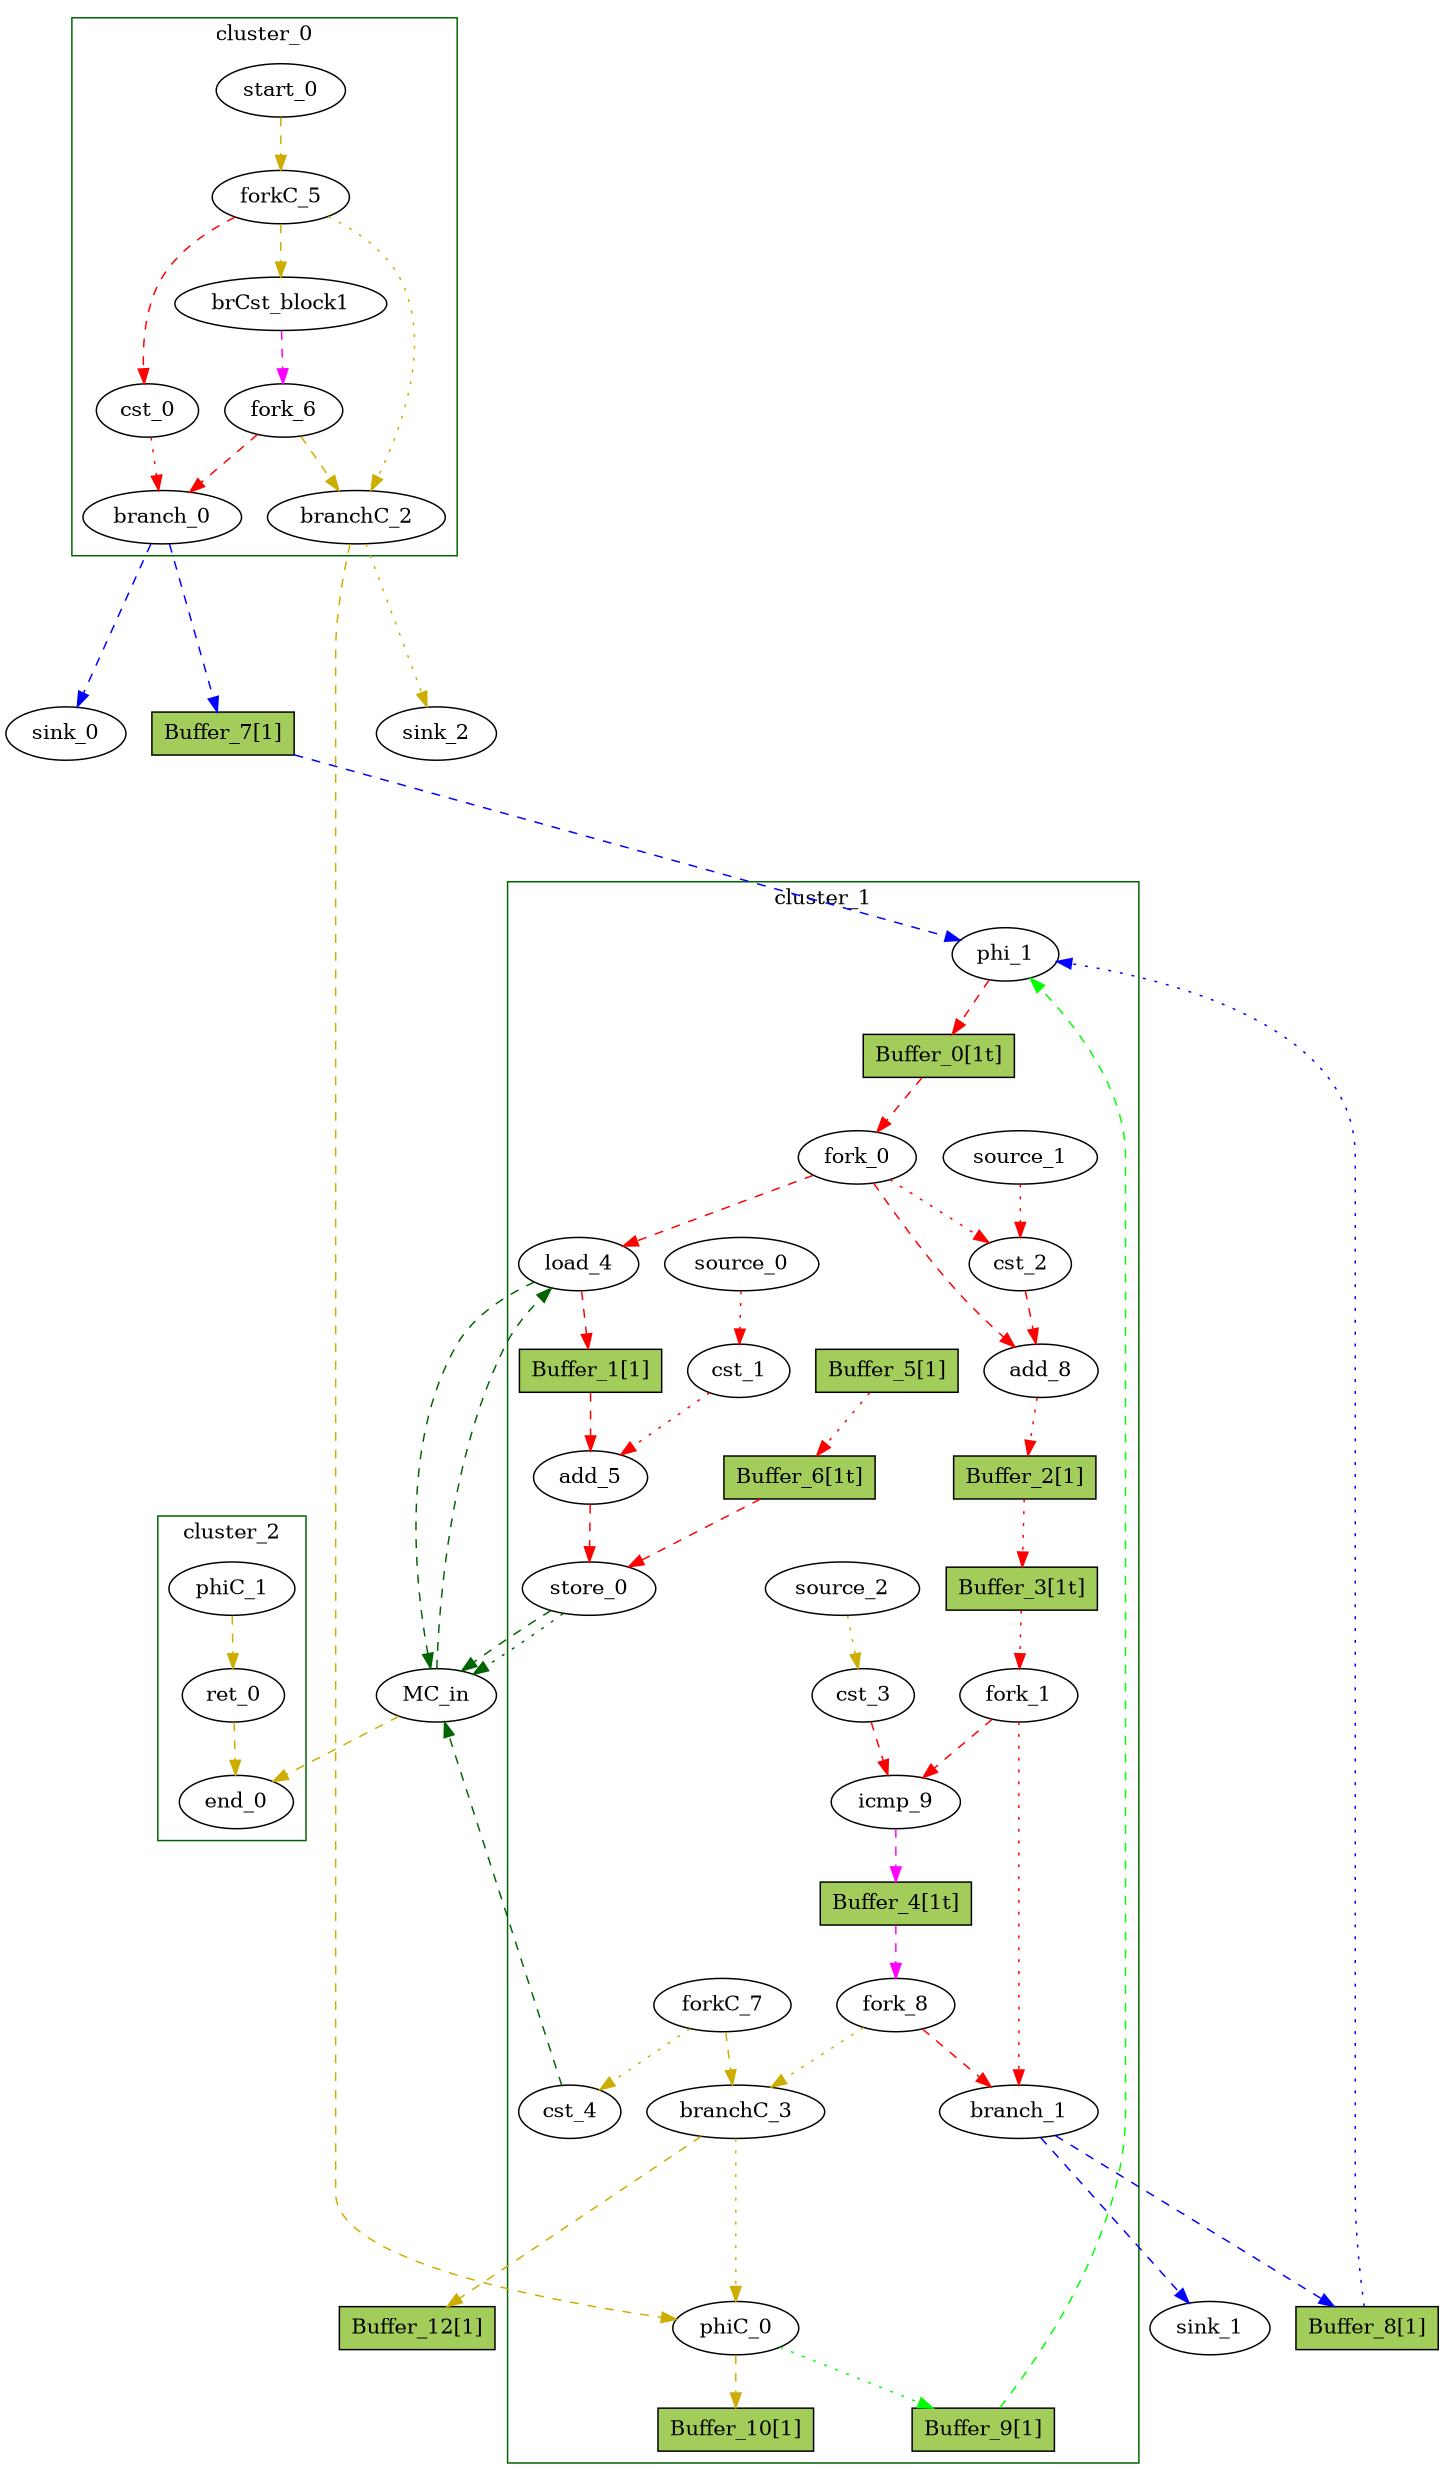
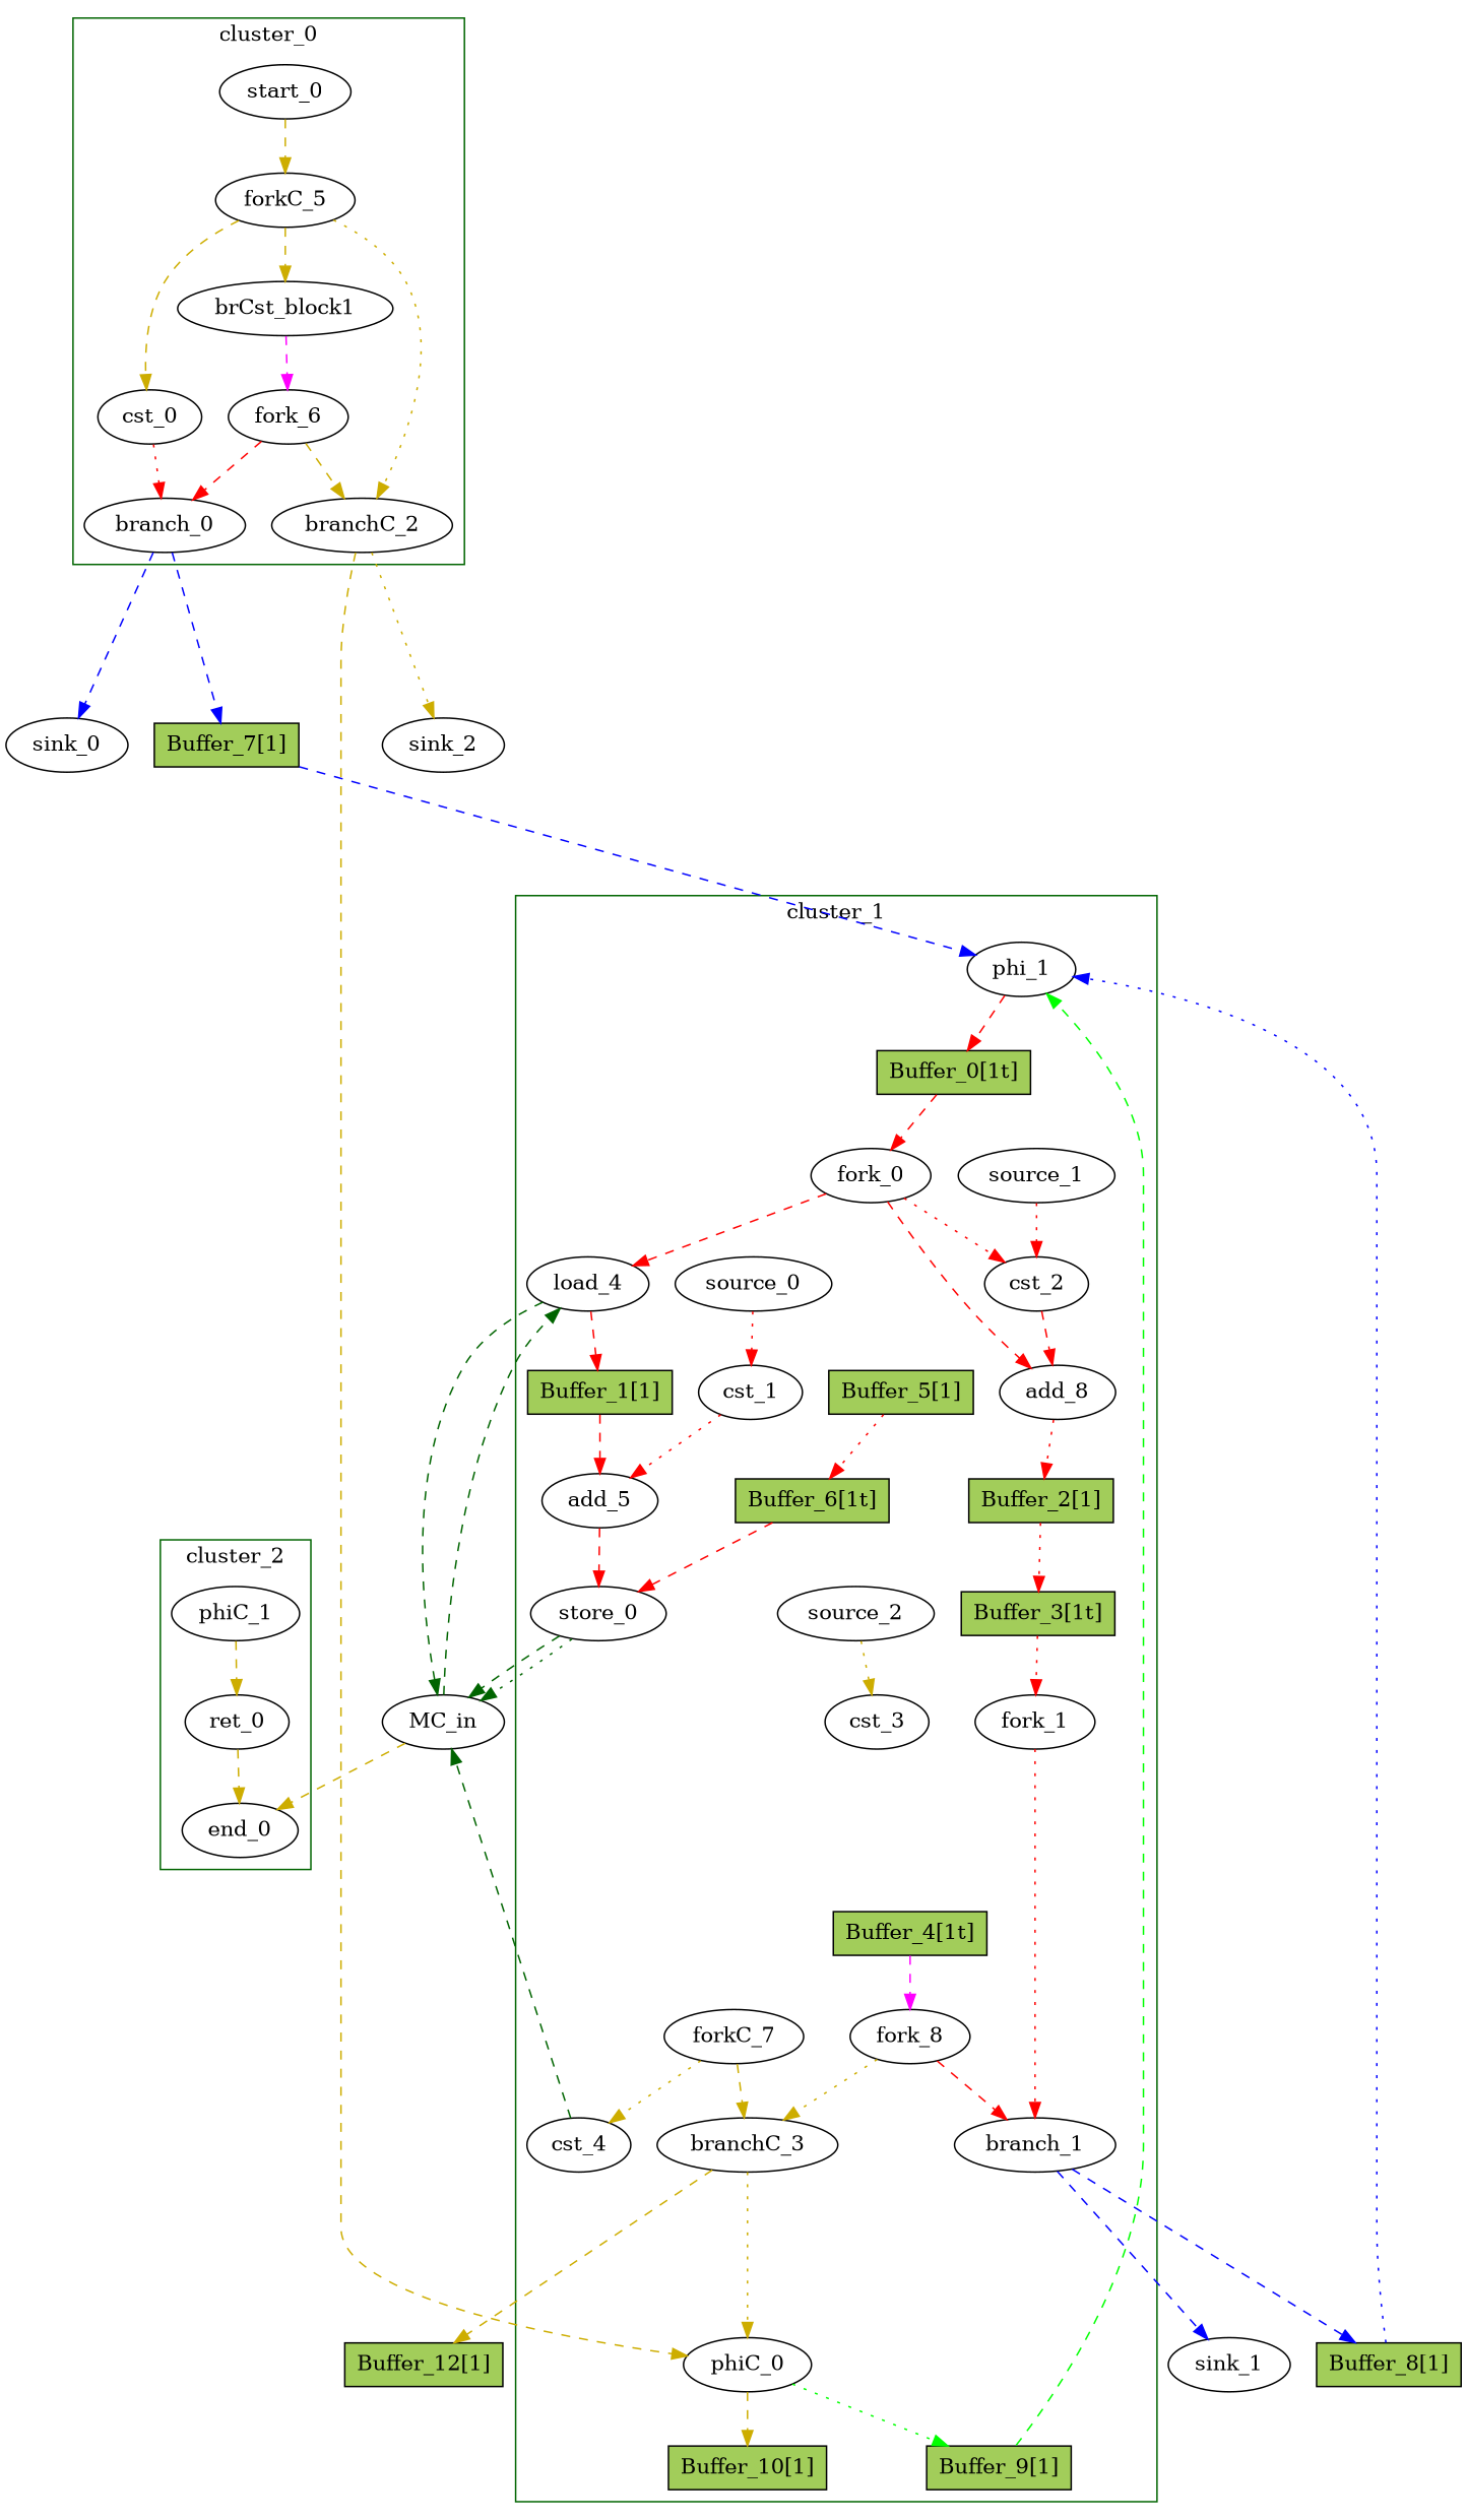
  digraph {
    splines=spline
    node [bbID=2 in="in1:32" out="out1:32" type=Buffer]
    edge [color=red from=out1 style=dashed to=in1]
    ret_0 [II=1 bbID=3 delay=0.0 in="in1:0 " latency=0 op=ret_op out="out1:0 " type=Operator]
    end_0 [bbID=0 in="in1:0*e in2:0 " out="out1:0" type=Exit]
    phiC_1 [bbID=3 delay=0.0 in="in1:0 " out="out1:0" type=Merge]
    brCst_block1 [bbID=1 in="in1:1" out="out1:1" type=Constant value="0x1"]
    cst_0 [bbID=1 in="in1:1" out="out1:1" type=Constant value="0x00000000"]
    branch_0 [bbID=1 in="in1:1 in2?:1" out="out1+:1 out2-:1" type=Branch]
    start_0 [bbID=1 control=true in="in1:0" out="out1:0" type=Entry]
    forkC_5 [bbID=1 in="in1:0" out="out1:0 out2:0 out3:0 " type=Fork]
    branchC_2 [bbID=1 in="in1:0 in2?:1" out="out1+:0 out2-:0" type=Branch]
    fork_6 [bbID=1 in="in1:1" out="out1:1 out2:1 " type=Fork]
    phi_1 [delay=1.397 in="in1?:1 in2:10 in3:10 " out="out1:10" type=Mux]
    load_4 [II=1 delay=1.412 in="in1:32 in2:10 " latency=2 op=mc_load_op out="out1:32 out2:10 " portId=0 type=Operator]
    cst_1 [type=Constant value="0xFFFFFFFF"]
    add_5 [II=1 delay=2.287 in="in1:32 in2:32 " latency=0 op=add_op out="out1:32 " type=Operator]
    store_0 [II=1 delay=0.672 in="in1:32 in2:10 " latency=0 op=mc_store_op out="out1:32 out2:10 " portId=0 type=Operator]
    cst_2 [in="in1:1" out="out1:1" type=Constant value="0x00000001"]
    add_8 [II=1 delay=2.287 in="in1:10 in2:10 " latency=0 op=add_op out="out1:10 " type=Operator]
    cst_3 [in="in1:10" out="out1:10" type=Constant value="0x000003E9"]
-   icmp_9 [II=1 delay=1.907 in="in1:10 in2:10 " latency=0 op=icmp_ult_op out="out1:1 " type=Operator]
    fork_0 [in="in1:10" out="out1:10 out2:10 out3:10 " type=Fork]
    fork_1 [in="in1:10" out="out1:10 out2:10 " type=Fork]
    branch_1 [in="in1:10 in2?:1" out="out1+:10 out2-:10" type=Branch]
    cst_4 [in="in1:1" out="out1:1" type=Constant value="0x00000001"]
    phiC_0 [delay=0.0 in="in1:0 in2:0 " out="out1:0 out2?:1" type=CntrlMerge]
    forkC_7 [in="in1:0" out="out1:0 out2:0 " type=Fork]
    branchC_3 [in="in1:0 in2?:1" out="out1+:0 out2-:0" type=Branch]
    fork_8 [in="in1:1" out="out1:1 out2:1 " type=Fork]
    source_0 [type=Source in=""]
    source_1 [out="out1:1" type=Source in=""]
    source_2 [out="out1:10" type=Source in=""]
    n31 [bbID=3 fillcolor=darkolivegreen3 height=0.4 label="Buffer_0[1t]" shape=box slots=1 style=filled transparent=true]
    n32 [bbID=3 fillcolor=darkolivegreen3 height=0.4 label="Buffer_1[1]" shape=box slots=1 style=filled transparent=false]
    n33 [bbID=3 fillcolor=darkolivegreen3 height=0.4 label="Buffer_2[1]" shape=box slots=1 style=filled transparent=false]
    n34 [bbID=3 fillcolor=darkolivegreen3 height=0.4 label="Buffer_3[1t]" shape=box slots=1 style=filled transparent=true]
    n35 [bbID=3 fillcolor=darkolivegreen3 height=0.4 label="Buffer_4[1t]" shape=box slots=1 style=filled transparent=true]
    n36 [bbID=3 fillcolor=darkolivegreen3 height=0.4 label="Buffer_5[1]" shape=box slots=1 style=filled transparent=false]
    n37 [bbID=3 fillcolor=darkolivegreen3 height=0.4 label="Buffer_6[1t]" shape=box slots=1 style=filled transparent=true]
    n38 [bbID=3 fillcolor=darkolivegreen3 height=0.4 label="Buffer_9[1]" shape=box slots=1 style=filled transparent=false]
    n39 [bbID=3 fillcolor=darkolivegreen3 height=0.4 label="Buffer_10[1]" shape=box slots=1 style=filled transparent=false]
    sink_0 [bbID=0 in="in1:1" type=Sink out=""]
    n41 [bbID=3 fillcolor=darkolivegreen3 height=0.4 label="Buffer_7[1]" shape=box slots=1 style=filled transparent=false]
    sink_2 [bbID=0 in="in1:0" type=Sink out=""]
    MC_in [bbID=0 bbcount=1 in="in1:32*c0 in2:10*l0a in3:10*s0a in4:32*s0d " ldcount=1 memory=in out="out1:32*l0d out2:0*e " stcount=1 type=MC]
    sink_1 [bbID=0 in="in1:10" type=Sink out=""]
    n45 [bbID=3 fillcolor=darkolivegreen3 height=0.4 label="Buffer_8[1]" shape=box slots=1 style=filled transparent=false]
    n46 [bbID=3 fillcolor=darkolivegreen3 height=0.4 label="Buffer_12[1]" shape=box slots=1 style=filled transparent=false]
    subgraph cluster_1 {
      color=darkgreen
      label=cluster_2
      ret_0
      end_0
      phiC_1
    }
    subgraph cluster_2 {
      color=darkgreen
      label=cluster_0
      brCst_block1
      cst_0
      branch_0
      start_0
      forkC_5
      branchC_2
      fork_6
    }
    subgraph cluster_3 {
      color=darkgreen
      label=cluster_1
      phi_1
      load_4
      cst_1
      add_5
      store_0
      cst_2
      add_8
      cst_3
-     icmp_9
      fork_0
      fork_1
      branch_1
      cst_4
      phiC_0
      forkC_7
      branchC_3
      fork_8
      source_0
      source_1
      source_2
      n31
      n32
      n33
      n34
      n35
      n36
      n37
      n38
      n39
    }
    ret_0 -> end_0 [color=gold3 to=in2]
    phiC_1 -> ret_0 [color=gold3]
    brCst_block1 -> fork_6 [color=magenta]
    cst_0 -> branch_0 [style=dotted]
    branch_0 -> sink_0 [color=blue from=out2 minlen=3]
    branch_0 -> n41 [color=blue minlen=3]
    start_0 -> forkC_5 [color=gold3]
    forkC_5 -> brCst_block1 [color=gold3 from=out3]
-   forkC_5 -> cst_0
+   forkC_5 -> cst_0 [color=gold3]
    forkC_5 -> branchC_2 [color=gold3 from=out2 style=dotted]
    branchC_2 -> phiC_0 [color=gold3 minlen=3]
    branchC_2 -> sink_2 [color=gold3 from=out2 minlen=3 style=dotted]
    fork_6 -> branch_0 [to=in2]
    fork_6 -> branchC_2 [color=gold3 from=out2 to=in2]
    phi_1 -> n31
    load_4 -> n32
    load_4 -> MC_in [color=darkgreen from=out2 mem_address=true to=in2]
    cst_1 -> add_5 [style=dotted to=in2]
    add_5 -> store_0
    store_0 -> MC_in [color=darkgreen from=out2 mem_address=true to=in3]
    store_0 -> MC_in [color=darkgreen mem_address=false style=dotted to=in4]
    cst_2 -> add_8 [to=in2]
    add_8 -> n33 [style=dotted]
-   cst_3 -> icmp_9 [to=in2]
-   icmp_9 -> n35 [color=magenta]
    fork_0 -> load_4 [from=out2 to=in2]
    fork_0 -> cst_2 [from=out3 style=dotted]
    fork_0 -> add_8
-   fork_1 -> icmp_9
    fork_1 -> branch_1 [from=out2 style=dotted]
    branch_1 -> sink_1 [color=blue from=out2 minlen=3]
    branch_1 -> n45 [color=blue minlen=3]
    cst_4 -> MC_in [color=darkgreen]
    phiC_0 -> n38 [color=green from=out2 style=dotted]
    phiC_0 -> n39 [color=gold3]
    forkC_7 -> cst_4 [color=gold3 style=dotted]
    forkC_7 -> branchC_3 [color=gold3 from=out2]
    branchC_3 -> phiC_0 [color=gold3 minlen=3 style=dotted to=in2]
    branchC_3 -> n46 [color=gold3 from=out2 minlen=3]
    fork_8 -> branch_1 [to=in2]
    fork_8 -> branchC_3 [color=gold3 from=out2 style=dotted to=in2]
    source_0 -> cst_1 [style=dotted]
    source_1 -> cst_2 [style=dotted]
    source_2 -> cst_3 [color=gold3 style=dotted]
    n31 -> fork_0
    n32 -> add_5
    n33 -> n34 [style=dotted]
    n34 -> fork_1 [style=dotted]
    n35 -> fork_8 [color=magenta]
    n36 -> n37 [style=dotted]
    n37 -> store_0 [to=in2]
    n38 -> phi_1 [color=green]
    n41 -> phi_1 [color=blue minlen=3 to=in2]
    MC_in -> end_0 [color=gold3 from=out2]
    MC_in -> load_4 [color=darkgreen mem_address=false]
    n45 -> phi_1 [color=blue minlen=3 style=dotted to=in3]
  }
